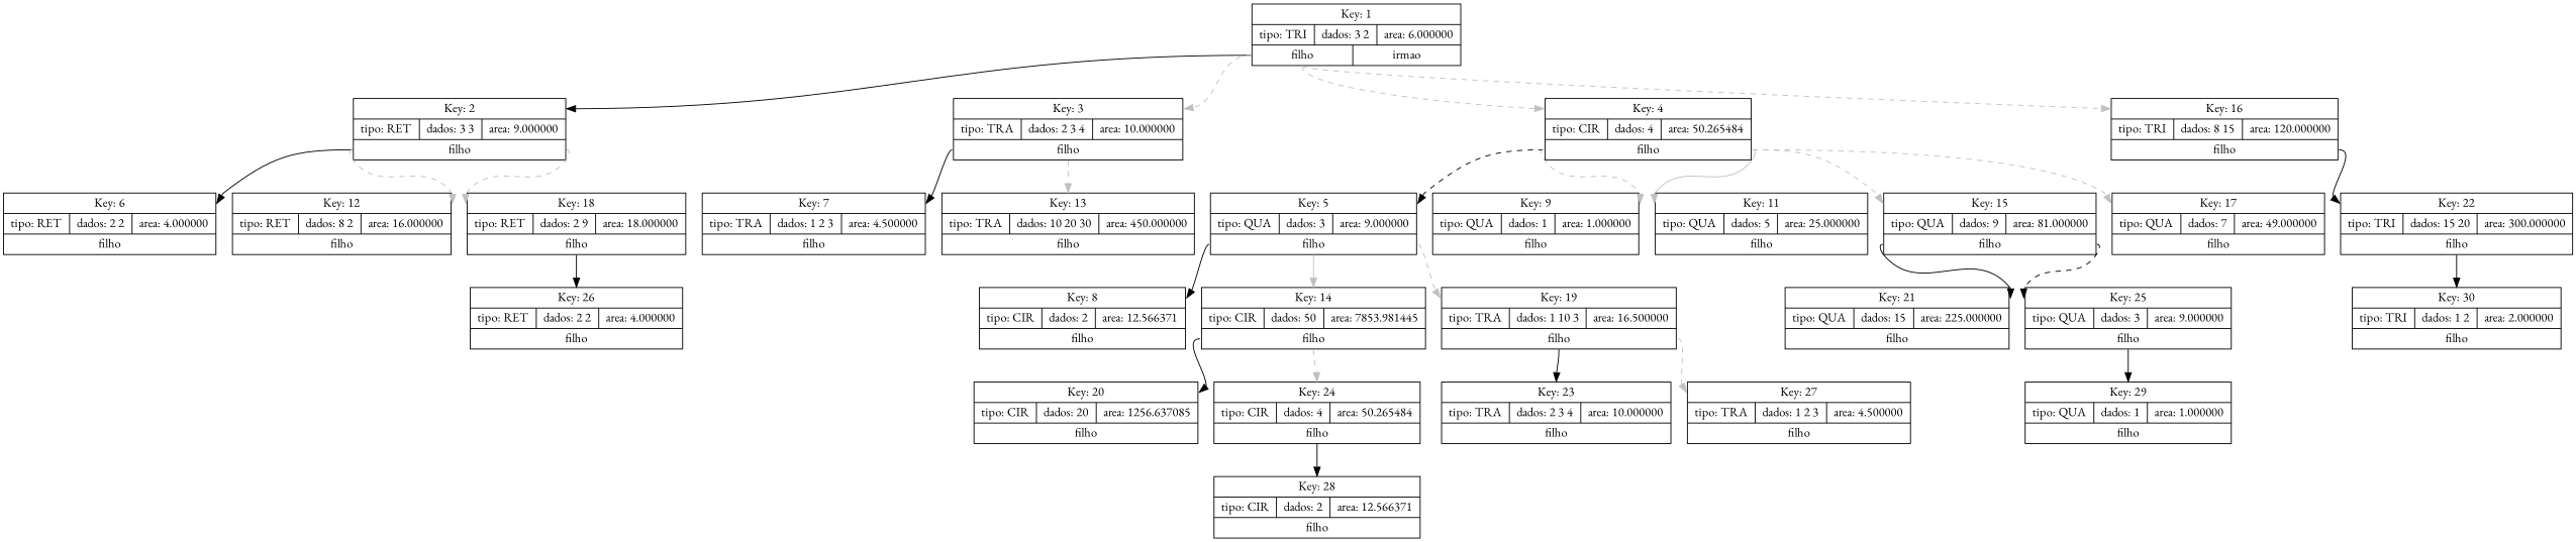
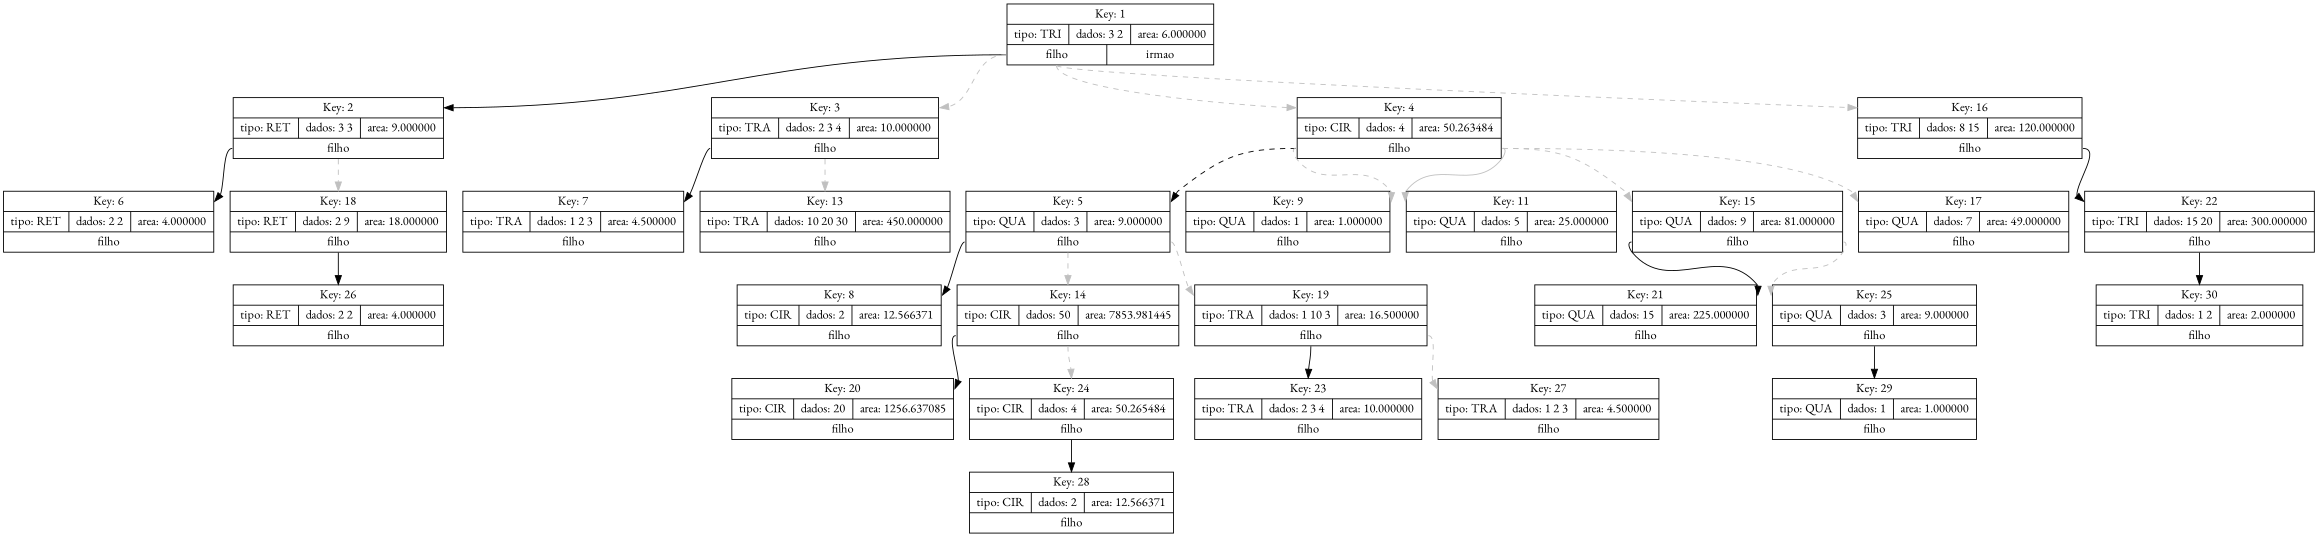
  digraph {
    fontname="EB Garamond"
    rankdir=TB
    node [fontname="EB Garamond" shape=record]
    edge [fontname="EB Garamond" headport=k tailport=f color=grey style=dashed]
    n1 [label="{<k> Key: 1|{<t>tipo: TRI|dados: 3 2|area: 6.000000}|{<f> filho|<i>irmao}}"]
    n2 [label="{<k> Key: 2|{<t>tipo: RET|dados: 3 3|area: 9.000000}|{<f> filho}}"]
    n3 [label="{<k> Key: 3|{<t>tipo: TRA|dados: 2 3 4|area: 10.000000}|{<f> filho}}"]
-   n4 [label="{<k> Key: 4|{<t>tipo: CIR|dados: 4|area: 50.265484}|{<f> filho}}"]
+   n4 [label="{<k> Key: 4|{<t>tipo: CIR|dados: 4|area: 50.263484}|{<f> filho}}"]
    n5 [label="{<k> Key: 16|{<t>tipo: TRI|dados: 8 15|area: 120.000000}|{<f> filho}}"]
    n6 [label="{<k> Key: 6|{<t>tipo: RET|dados: 2 2|area: 4.000000}|{<f> filho}}"]
-   n7 [label="{<k> Key: 12|{<t>tipo: RET|dados: 8 2|area: 16.000000}|{<f> filho}}"]
    n8 [label="{<k> Key: 18|{<t>tipo: RET|dados: 2 9|area: 18.000000}|{<f> filho}}"]
    n9 [label="{<k> Key: 7|{<t>tipo: TRA|dados: 1 2 3|area: 4.500000}|{<f> filho}}"]
    n10 [label="{<k> Key: 13|{<t>tipo: TRA|dados: 10 20 30|area: 450.000000}|{<f> filho}}"]
    n11 [label="{<k> Key: 5|{<t>tipo: QUA|dados: 3|area: 9.000000}|{<f> filho}}"]
    n12 [label="{<k> Key: 9|{<t>tipo: QUA|dados: 1|area: 1.000000}|{<f> filho}}"]
    n13 [label="{<k> Key: 11|{<t>tipo: QUA|dados: 5|area: 25.000000}|{<f> filho}}"]
    n14 [label="{<k> Key: 15|{<t>tipo: QUA|dados: 9|area: 81.000000}|{<f> filho}}"]
    n15 [label="{<k> Key: 17|{<t>tipo: QUA|dados: 7|area: 49.000000}|{<f> filho}}"]
    n16 [label="{<k> Key: 22|{<t>tipo: TRI|dados: 15 20|area: 300.000000}|{<f> filho}}"]
    n17 [label="{<k> Key: 26|{<t>tipo: RET|dados: 2 2|area: 4.000000}|{<f> filho}}"]
    n18 [label="{<k> Key: 8|{<t>tipo: CIR|dados: 2|area: 12.566371}|{<f> filho}}"]
    n19 [label="{<k> Key: 14|{<t>tipo: CIR|dados: 50|area: 7853.981445}|{<f> filho}}"]
    n20 [label="{<k> Key: 19|{<t>tipo: TRA|dados: 1 10 3|area: 16.500000}|{<f> filho}}"]
    n21 [label="{<k> Key: 21|{<t>tipo: QUA|dados: 15|area: 225.000000}|{<f> filho}}"]
    n22 [label="{<k> Key: 25|{<t>tipo: QUA|dados: 3|area: 9.000000}|{<f> filho}}"]
    n23 [label="{<k> Key: 30|{<t>tipo: TRI|dados: 1 2|area: 2.000000}|{<f> filho}}"]
    n24 [label="{<k> Key: 20|{<t>tipo: CIR|dados: 20|area: 1256.637085}|{<f> filho}}"]
    n25 [label="{<k> Key: 24|{<t>tipo: CIR|dados: 4|area: 50.265484}|{<f> filho}}"]
    n26 [label="{<k> Key: 23|{<t>tipo: TRA|dados: 2 3 4|area: 10.000000}|{<f> filho}}"]
    n27 [label="{<k> Key: 27|{<t>tipo: TRA|dados: 1 2 3|area: 4.500000}|{<f> filho}}"]
    n28 [label="{<k> Key: 29|{<t>tipo: QUA|dados: 1|area: 1.000000}|{<f> filho}}"]
    n29 [label="{<k> Key: 28|{<t>tipo: CIR|dados: 2|area: 12.566371}|{<f> filho}}"]
    n1 -> n2 [color="" style=""]
    n1 -> n3
    n1 -> n4
    n1 -> n5
    n2 -> n6 [color="" style=""]
-   n2 -> n7
    n2 -> n8
    n3 -> n9 [color="" style=""]
    n3 -> n10
    n4 -> n11 [color=""]
    n4 -> n12
    n4 -> n13 [style=solid]
    n4 -> n14
    n4 -> n15
    n5 -> n16 [color="" style=""]
    n8 -> n17 [color="" style=""]
    n11 -> n18 [color="" style=""]
-   n11 -> n19 [style=solid]
+   n11 -> n19
    n11 -> n20
    n14 -> n21 [color="" style=""]
-   n14 -> n22 [color=black]
+   n14 -> n22
    n16 -> n23 [color="" style=""]
    n19 -> n24 [color="" style=""]
    n19 -> n25
    n20 -> n26 [color="" style=""]
    n20 -> n27
    n22 -> n28 [color="" style=""]
    n25 -> n29 [color="" style=""]
  }
